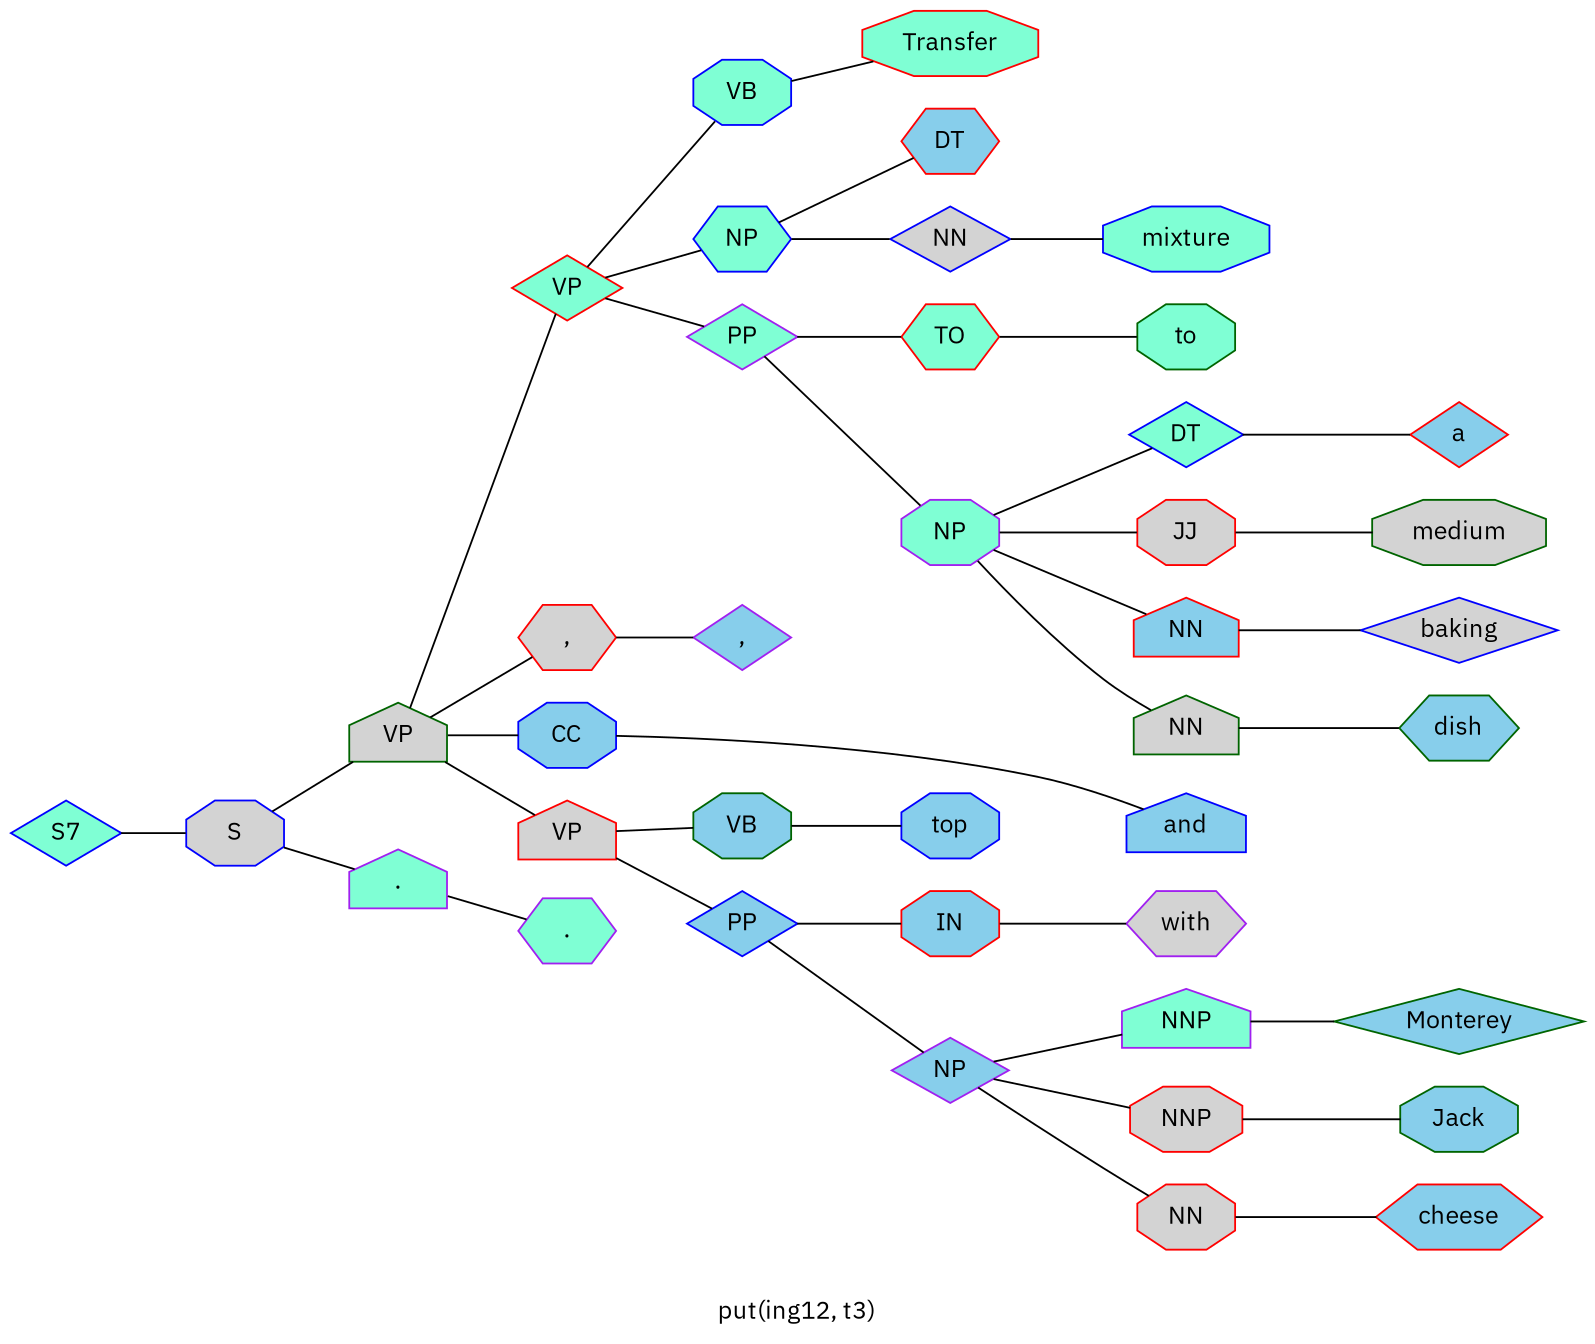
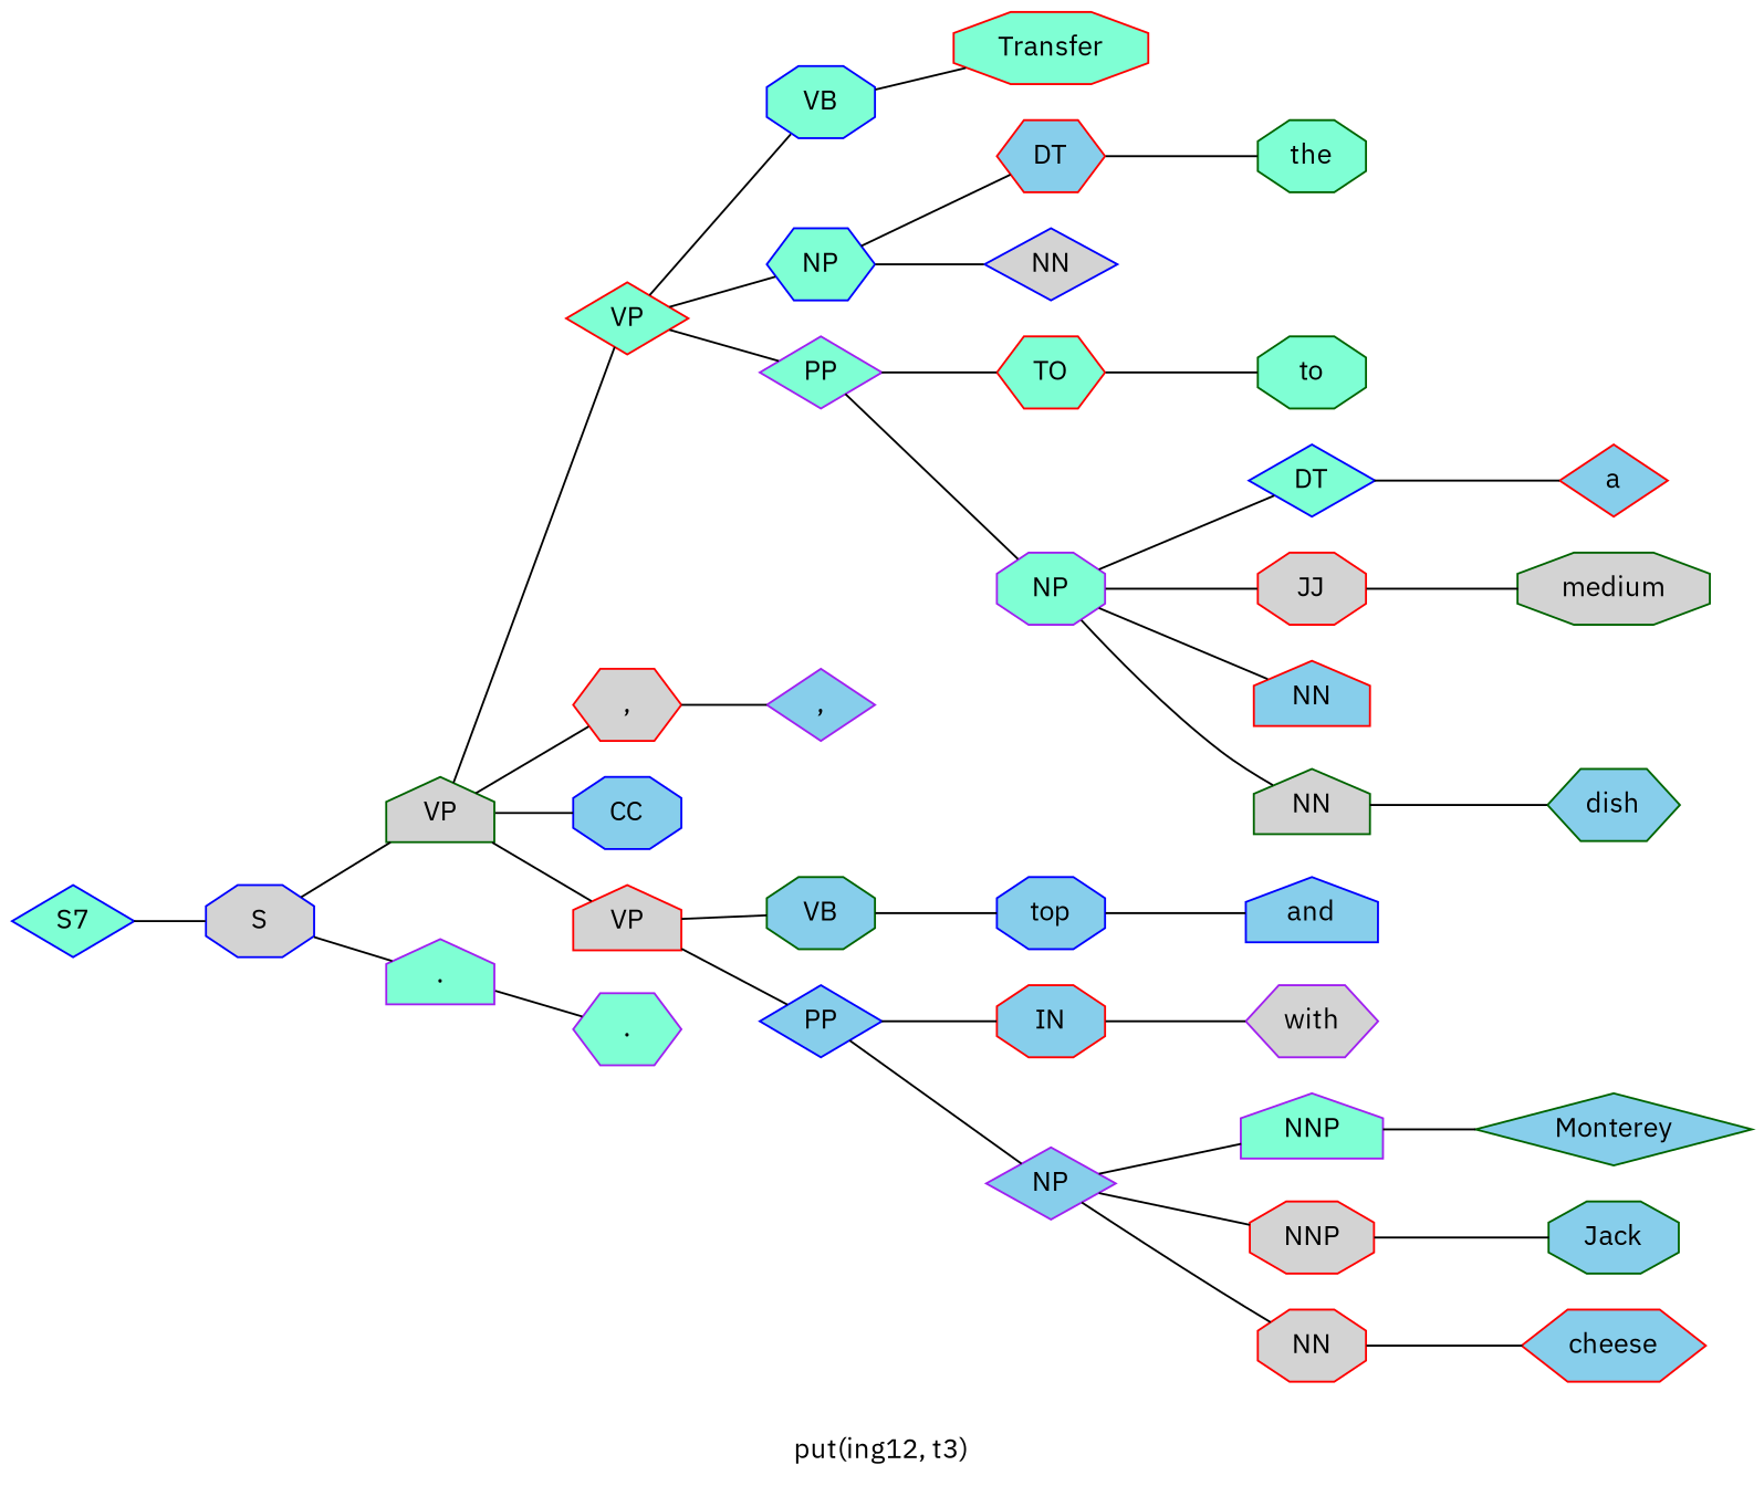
  graph {
    fontname="IBM Plex Sans"
    label="put(ing12, t3)"
    rankdir=LR
    node [color=red fillcolor=aquamarine fontname="IBM Plex Sans" shape=octagon style=filled]
    edge [fontname="IBM Plex Sans"]
    n1 [color=blue label=S7 shape=diamond]
    n2 [color=blue fillcolor=lightgrey label=S]
    n3 [color=darkgreen fillcolor=lightgrey label=VP shape=house]
    n4 [color=purple label="." shape=house]
    n5 [label=VP shape=diamond]
    n6 [fillcolor=lightgrey label="," shape=hexagon]
    n7 [color=blue fillcolor=skyblue label=CC]
    n8 [fillcolor=lightgrey label=VP shape=house]
    n9 [color=purple label="." shape=hexagon]
    n10 [color=blue label=VB]
    n11 [color=blue label=NP shape=hexagon]
    n12 [color=purple label=PP shape=diamond]
    n13 [color=purple fillcolor=skyblue label="," shape=diamond]
    n14 [color=blue fillcolor=skyblue label=and shape=house]
    n15 [color=darkgreen fillcolor=skyblue label=VB]
    n16 [color=blue fillcolor=skyblue label=PP shape=diamond]
    n17 [label=Transfer]
    n18 [fillcolor=skyblue label=DT shape=hexagon]
    n19 [color=blue fillcolor=lightgrey label=NN shape=diamond]
    n20 [label=TO shape=hexagon]
    n21 [color=purple label=NP]
-   n23 [color=blue label=mixture]
+   n22 [color=darkgreen label=the]
    n24 [color=darkgreen label=to]
    n25 [color=blue label=DT shape=diamond]
    n26 [fillcolor=lightgrey label=JJ]
    n27 [fillcolor=skyblue label=NN shape=house]
    n28 [color=darkgreen fillcolor=lightgrey label=NN shape=house]
    n29 [fillcolor=skyblue label=a shape=diamond]
    n30 [color=darkgreen fillcolor=lightgrey label=medium]
-   n31 [color=blue fillcolor=lightgrey label=baking shape=diamond]
    n32 [color=darkgreen fillcolor=skyblue label=dish shape=hexagon]
    n33 [color=blue fillcolor=skyblue label=top]
    n34 [fillcolor=skyblue label=IN]
    n35 [color=purple fillcolor=skyblue label=NP shape=diamond]
    n36 [color=purple fillcolor=lightgrey label=with shape=hexagon]
    n37 [color=purple label=NNP shape=house]
    n38 [fillcolor=lightgrey label=NNP]
    n39 [fillcolor=lightgrey label=NN]
    n40 [color=darkgreen fillcolor=skyblue label=Monterey shape=diamond]
    n41 [color=darkgreen fillcolor=skyblue label=Jack]
    n42 [fillcolor=skyblue label=cheese shape=hexagon]
    n1 -- n2
    n2 -- n3
    n2 -- n4
    n3 -- n5
    n3 -- n6
    n3 -- n7
    n3 -- n8
    n4 -- n9
    n5 -- n10
    n5 -- n11
    n5 -- n12
    n6 -- n13
-   n7 -- n14
+   n33 -- n14
    n8 -- n15
    n8 -- n16
    n10 -- n17
    n11 -- n18
    n11 -- n19
    n12 -- n20
    n12 -- n21
    n15 -- n33
    n16 -- n34
    n16 -- n35
-   n19 -- n23
+   n18 -- n22
    n20 -- n24
    n21 -- n25
    n21 -- n26
    n21 -- n27
    n21 -- n28
    n25 -- n29
    n26 -- n30
-   n27 -- n31
    n28 -- n32
    n34 -- n36
    n35 -- n37
    n35 -- n38
    n35 -- n39
    n37 -- n40
    n38 -- n41
    n39 -- n42
  }
